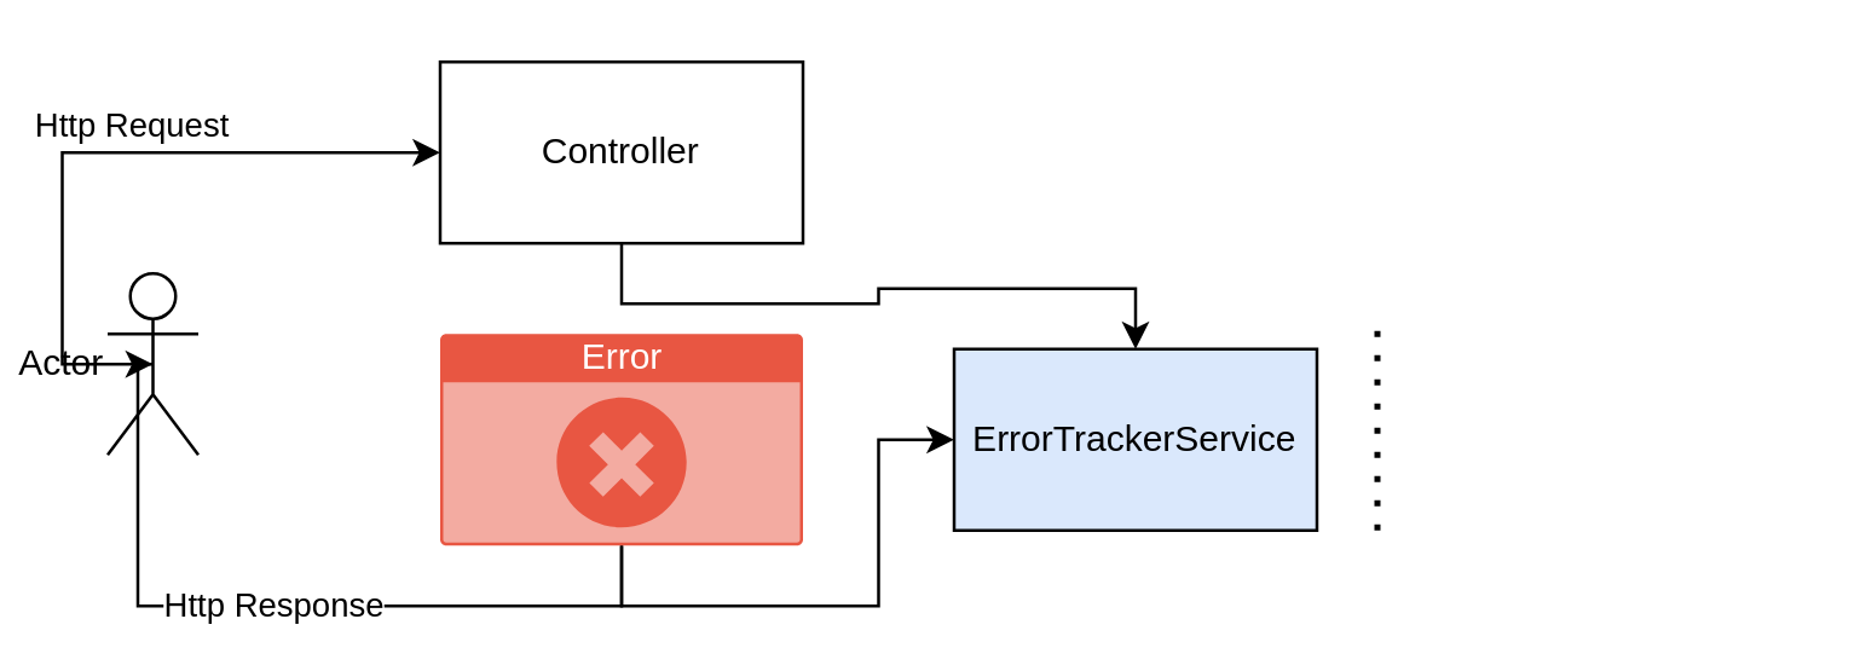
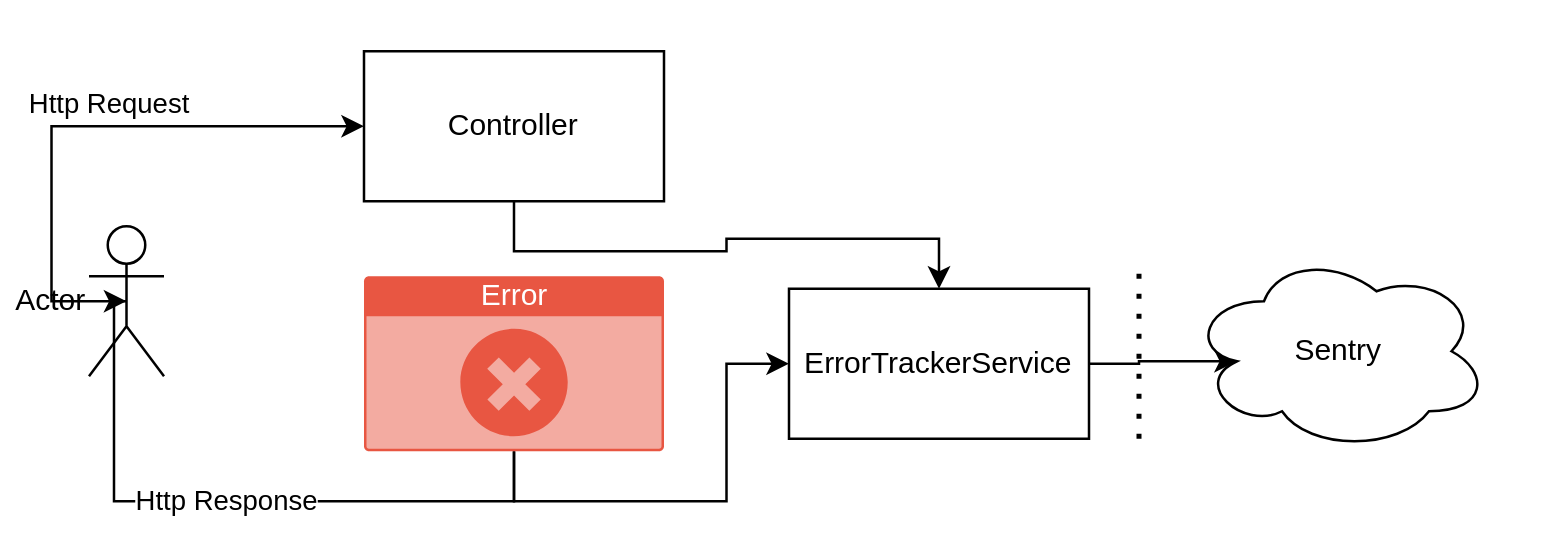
  <mxCell id="0" />
  <mxCell id="1" parent="0" />
  <mxCell id="2" style="edgeStyle=orthogonalEdgeStyle;rounded=0;orthogonalLoop=1;jettySize=auto;html=1;exitX=0.5;exitY=0.5;exitDx=0;exitDy=0;exitPerimeter=0;entryX=0;entryY=0.5;entryDx=0;entryDy=0;" edge="1" parent="1" source="4" target="6"><mxGeometry relative="1" as="geometry"><Array as="points"><mxPoint x="20" y="50" /></Array></mxGeometry></mxCell>
  <mxCell id="3" value="Http Request" style="edgeLabel;html=1;align=center;verticalAlign=middle;resizable=0;points=[];" vertex="1" connectable="0" parent="2"><mxGeometry x="0.148" y="2" relative="1" as="geometry"><mxPoint x="-7" y="-8" as="offset" /></mxGeometry></mxCell>
  <mxCell id="4" value="Actor" style="shape=umlActor;verticalLabelPosition=middle;verticalAlign=middle;html=1;outlineConnect=0;labelPosition=left;align=right;" vertex="1" parent="1"><mxGeometry x="35" y="90" width="30" height="60" as="geometry" /></mxCell>
  <mxCell id="5" style="edgeStyle=orthogonalEdgeStyle;rounded=0;orthogonalLoop=1;jettySize=auto;html=1;exitX=0.5;exitY=1;exitDx=0;exitDy=0;" edge="1" parent="1" source="6" target="12"><mxGeometry relative="1" as="geometry" /></mxCell>
  <mxCell id="6" value="Controller" style="rounded=0;whiteSpace=wrap;html=1;" vertex="1" parent="1"><mxGeometry x="145" y="20" width="120" height="60" as="geometry" /></mxCell>
  <mxCell id="7" style="edgeStyle=orthogonalEdgeStyle;rounded=0;orthogonalLoop=1;jettySize=auto;html=1;exitX=0.5;exitY=1;exitDx=0;exitDy=0;exitPerimeter=0;entryX=0.5;entryY=0.5;entryDx=0;entryDy=0;entryPerimeter=0;" edge="1" parent="1" source="10" target="4"><mxGeometry relative="1" as="geometry"><Array as="points"><mxPoint x="205" y="200" /><mxPoint x="45" y="200" /><mxPoint x="45" y="120" /></Array></mxGeometry></mxCell>
  <mxCell id="8" value="Http Response" style="edgeLabel;html=1;align=center;verticalAlign=middle;resizable=0;points=[];" vertex="1" connectable="0" parent="7"><mxGeometry x="0.328" relative="1" as="geometry"><mxPoint x="40" y="-1" as="offset" /></mxGeometry></mxCell>
  <mxCell id="9" style="edgeStyle=orthogonalEdgeStyle;rounded=0;orthogonalLoop=1;jettySize=auto;html=1;exitX=0.5;exitY=1;exitDx=0;exitDy=0;exitPerimeter=0;entryX=0;entryY=0.5;entryDx=0;entryDy=0;" edge="1" parent="1" source="10" target="12"><mxGeometry relative="1" as="geometry" /></mxCell>
  <mxCell id="10" value="Error" style="html=1;strokeColor=none;fillColor=#E85642;labelPosition=center;verticalLabelPosition=middle;verticalAlign=top;align=center;fontSize=12;outlineConnect=0;spacingTop=-6;fontColor=#FFFFFF;sketch=0;shape=mxgraph.sitemap.error;" vertex="1" parent="1"><mxGeometry x="145" y="110" width="120" height="70" as="geometry" /></mxCell>
- <mxCell id="12" value="&lt;div&gt;ErrorTrackerService&lt;/div&gt;" style="rounded=0;whiteSpace=wrap;html=1;fillColor=#dae8fc;" vertex="1" parent="1"><mxGeometry x="315" y="115" width="120" height="60" as="geometry" /></mxCell>
+ <mxCell id="11" style="edgeStyle=orthogonalEdgeStyle;rounded=0;orthogonalLoop=1;jettySize=auto;html=1;exitX=1;exitY=0.5;exitDx=0;exitDy=0;entryX=0.16;entryY=0.55;entryDx=0;entryDy=0;entryPerimeter=0;" edge="1" parent="1" source="12" target="13"><mxGeometry relative="1" as="geometry" /></mxCell>
+ <mxCell id="12" value="&lt;div&gt;ErrorTrackerService&lt;/div&gt;" style="rounded=0;whiteSpace=wrap;html=1;fillColor=#FFFFFF;" vertex="1" parent="1"><mxGeometry x="315" y="115" width="120" height="60" as="geometry" /></mxCell>
+ <mxCell id="13" value="&lt;div&gt;Sentry&lt;/div&gt;" style="ellipse;shape=cloud;whiteSpace=wrap;html=1;fillColor=#FFFFFF;" vertex="1" parent="1"><mxGeometry x="475" y="100" width="120" height="80" as="geometry" /></mxCell>
  <mxCell id="14" value="" style="endArrow=none;dashed=1;html=1;dashPattern=1 3;strokeWidth=2;rounded=0;" edge="1" parent="1"><mxGeometry width="50" height="50" relative="1" as="geometry"><mxPoint x="455" y="175" as="sourcePoint" /><mxPoint x="455" y="105" as="targetPoint" /></mxGeometry></mxCell>
